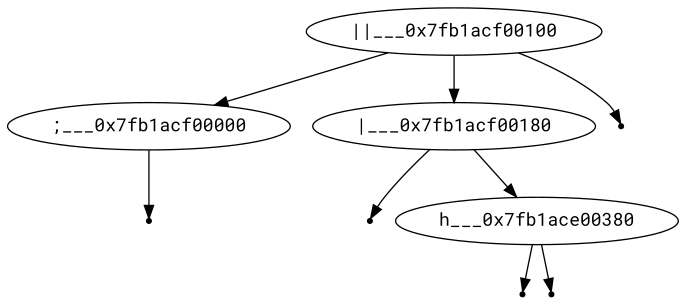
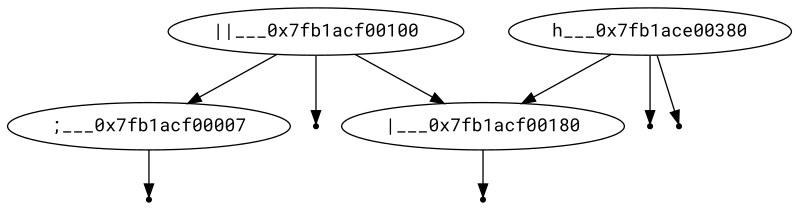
  digraph {
    fontname="Roboto Mono"
    node [fontname="Roboto Mono" shape=point]
    edge [fontname="Roboto Mono"]
-   ";___0x7fb1acf00000" [shape=""]
+   ";___0x7fb1acf00000" [label=";___0x7fb1acf00007" shape=""]
    null4
    "||___0x7fb1acf00100" [shape=""]
    "|___0x7fb1acf00180" [shape=""]
    null3
    null0
    h___0x7fb1ace00380 [shape=""]
    null1
    null2
    ";___0x7fb1acf00000" -> null4
    "||___0x7fb1acf00100" -> ";___0x7fb1acf00000"
    "||___0x7fb1acf00100" -> "|___0x7fb1acf00180"
    "||___0x7fb1acf00100" -> null3
    "|___0x7fb1acf00180" -> null0
-   "|___0x7fb1acf00180" -> h___0x7fb1ace00380
+   h___0x7fb1ace00380 -> "|___0x7fb1acf00180"
    h___0x7fb1ace00380 -> null1
    h___0x7fb1ace00380 -> null2
  }
